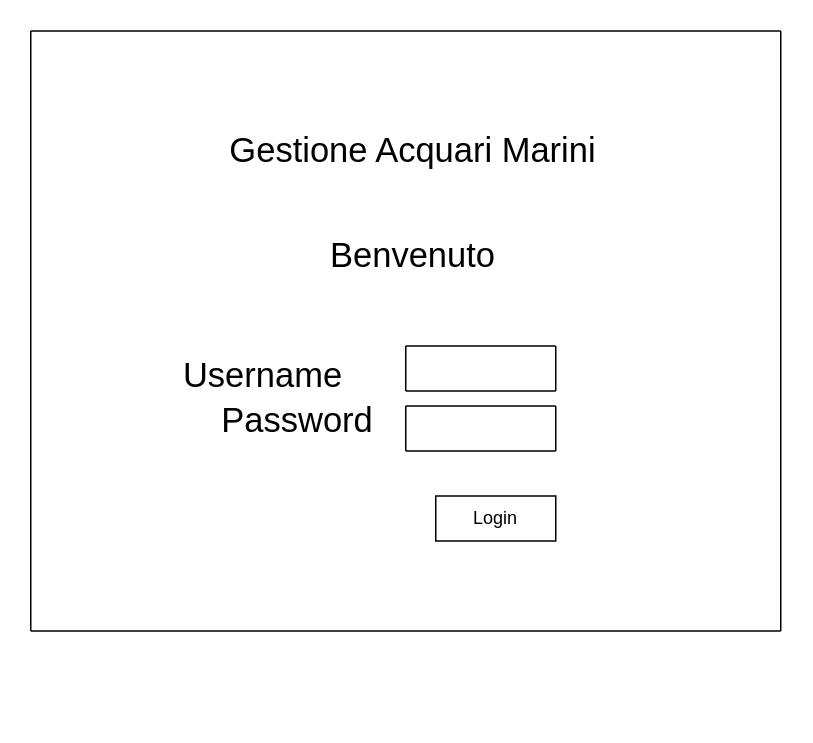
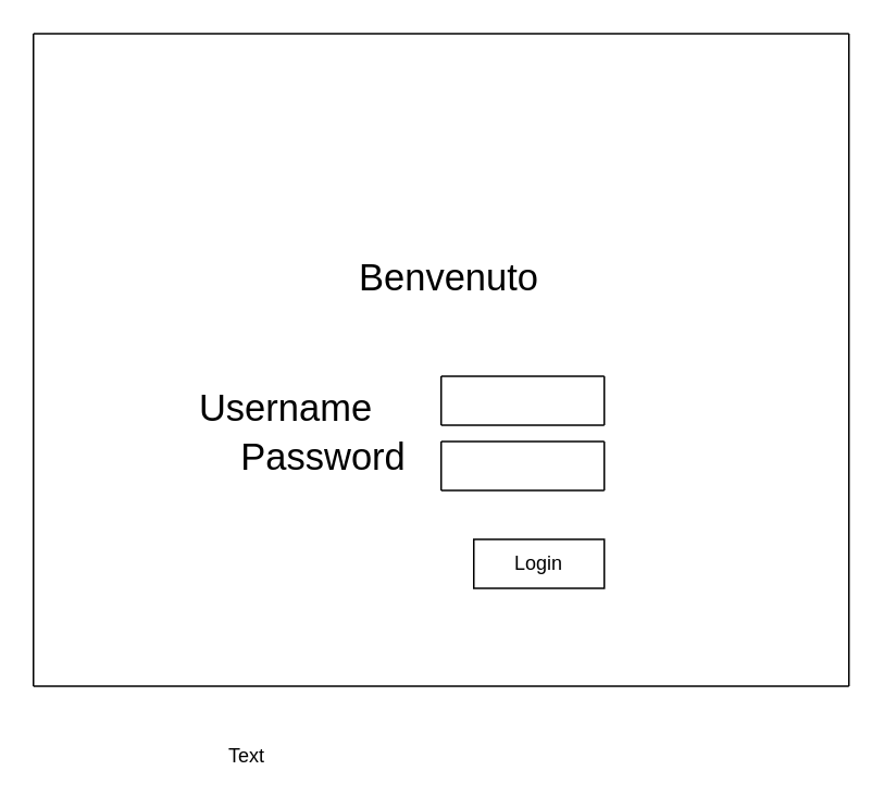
  <mxCell id="0" />
  <mxCell id="1" parent="0" />
  <mxCell id="2" value="" style="endArrow=none;html=1;" parent="1" edge="1"><mxGeometry width="50" height="50" relative="1" as="geometry"><mxPoint x="20" y="20" as="sourcePoint" /><mxPoint x="520" y="20" as="targetPoint" /></mxGeometry></mxCell>
  <mxCell id="3" value="" style="endArrow=none;html=1;" parent="1" edge="1"><mxGeometry width="50" height="50" relative="1" as="geometry"><mxPoint x="20" y="420" as="sourcePoint" /><mxPoint x="520" y="420" as="targetPoint" /></mxGeometry></mxCell>
  <mxCell id="4" value="" style="endArrow=none;html=1;" parent="1" edge="1"><mxGeometry width="50" height="50" relative="1" as="geometry"><mxPoint x="20" y="420" as="sourcePoint" /><mxPoint x="20" y="20" as="targetPoint" /></mxGeometry></mxCell>
+ <mxCell id="5" value="Text" style="text;html=1;resizable=0;points=[];autosize=1;align=left;verticalAlign=top;spacingTop=-4;" parent="1" vertex="1"><mxGeometry x="138" y="453" width="40" height="20" as="geometry" /></mxCell>
  <mxCell id="6" value="" style="endArrow=none;html=1;" parent="1" edge="1"><mxGeometry width="50" height="50" relative="1" as="geometry"><mxPoint x="520" y="20" as="sourcePoint" /><mxPoint x="520" y="420" as="targetPoint" /></mxGeometry></mxCell>
- <mxCell id="7" value="Gestione Acquari Marini" style="text;html=1;strokeColor=none;fillColor=none;align=center;verticalAlign=middle;whiteSpace=wrap;rounded=0;fontSize=23;" parent="1" vertex="1"><mxGeometry x="150" y="90" width="250" height="20" as="geometry" /></mxCell>
  <mxCell id="8" value="Username" style="text;html=1;strokeColor=none;fillColor=none;align=center;verticalAlign=middle;whiteSpace=wrap;rounded=0;fontSize=23;" parent="1" vertex="1"><mxGeometry x="155" y="240" width="40" height="20" as="geometry" /></mxCell>
  <mxCell id="9" value="" style="endArrow=none;html=1;fontSize=23;" parent="1" edge="1"><mxGeometry width="50" height="50" relative="1" as="geometry"><mxPoint x="270" y="230" as="sourcePoint" /><mxPoint x="370" y="230" as="targetPoint" /></mxGeometry></mxCell>
  <mxCell id="10" value="" style="endArrow=none;html=1;fontSize=23;" parent="1" edge="1"><mxGeometry width="50" height="50" relative="1" as="geometry"><mxPoint x="270" y="260" as="sourcePoint" /><mxPoint x="370" y="260" as="targetPoint" /></mxGeometry></mxCell>
  <mxCell id="11" value="" style="endArrow=none;html=1;fontSize=23;" parent="1" edge="1"><mxGeometry width="50" height="50" relative="1" as="geometry"><mxPoint x="270" y="260" as="sourcePoint" /><mxPoint x="270" y="230" as="targetPoint" /></mxGeometry></mxCell>
  <mxCell id="12" value="" style="endArrow=none;html=1;fontSize=23;" parent="1" edge="1"><mxGeometry width="50" height="50" relative="1" as="geometry"><mxPoint x="370" y="260" as="sourcePoint" /><mxPoint x="370" y="230" as="targetPoint" /></mxGeometry></mxCell>
  <mxCell id="13" value="" style="endArrow=none;html=1;fontSize=23;" parent="1" edge="1"><mxGeometry width="50" height="50" relative="1" as="geometry"><mxPoint x="270" y="270" as="sourcePoint" /><mxPoint x="370" y="270" as="targetPoint" /></mxGeometry></mxCell>
  <mxCell id="14" value="" style="endArrow=none;html=1;fontSize=23;" parent="1" edge="1"><mxGeometry width="50" height="50" relative="1" as="geometry"><mxPoint x="270" y="300" as="sourcePoint" /><mxPoint x="370" y="300" as="targetPoint" /></mxGeometry></mxCell>
  <mxCell id="15" value="" style="endArrow=none;html=1;fontSize=23;" parent="1" edge="1"><mxGeometry width="50" height="50" relative="1" as="geometry"><mxPoint x="270" y="300" as="sourcePoint" /><mxPoint x="270" y="270" as="targetPoint" /></mxGeometry></mxCell>
  <mxCell id="16" value="" style="endArrow=none;html=1;fontSize=23;" parent="1" edge="1"><mxGeometry width="50" height="50" relative="1" as="geometry"><mxPoint x="370" y="300" as="sourcePoint" /><mxPoint x="370" y="270" as="targetPoint" /></mxGeometry></mxCell>
  <mxCell id="17" value="Benvenuto" style="text;html=1;strokeColor=none;fillColor=none;align=center;verticalAlign=middle;whiteSpace=wrap;rounded=0;fontSize=23;" parent="1" vertex="1"><mxGeometry x="255" y="160" width="40" height="20" as="geometry" /></mxCell>
  <mxCell id="18" value="Password&lt;br&gt;" style="text;html=1;strokeColor=none;fillColor=none;align=center;verticalAlign=middle;whiteSpace=wrap;rounded=0;fontSize=23;" parent="1" vertex="1"><mxGeometry x="178" y="270" width="40" height="20" as="geometry" /></mxCell>
  <mxCell id="19" value="Login" style="rounded=0;whiteSpace=wrap;html=1;fillColor=#ffffff;" vertex="1" parent="1"><mxGeometry x="290" y="330" width="80" height="30" as="geometry" /></mxCell>
